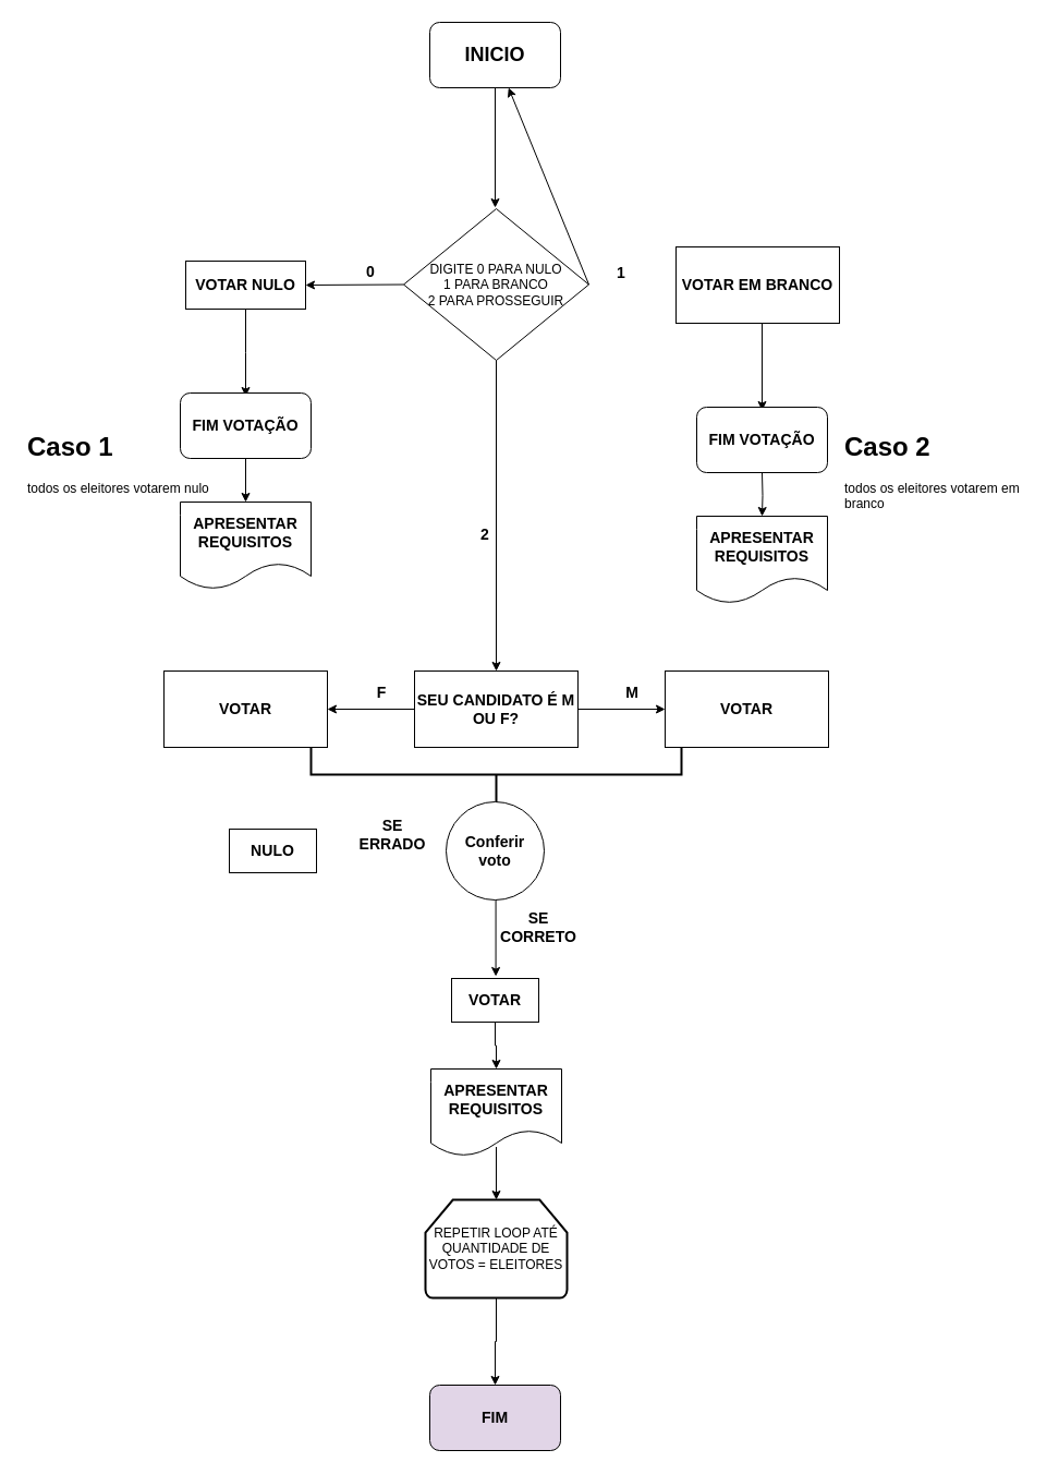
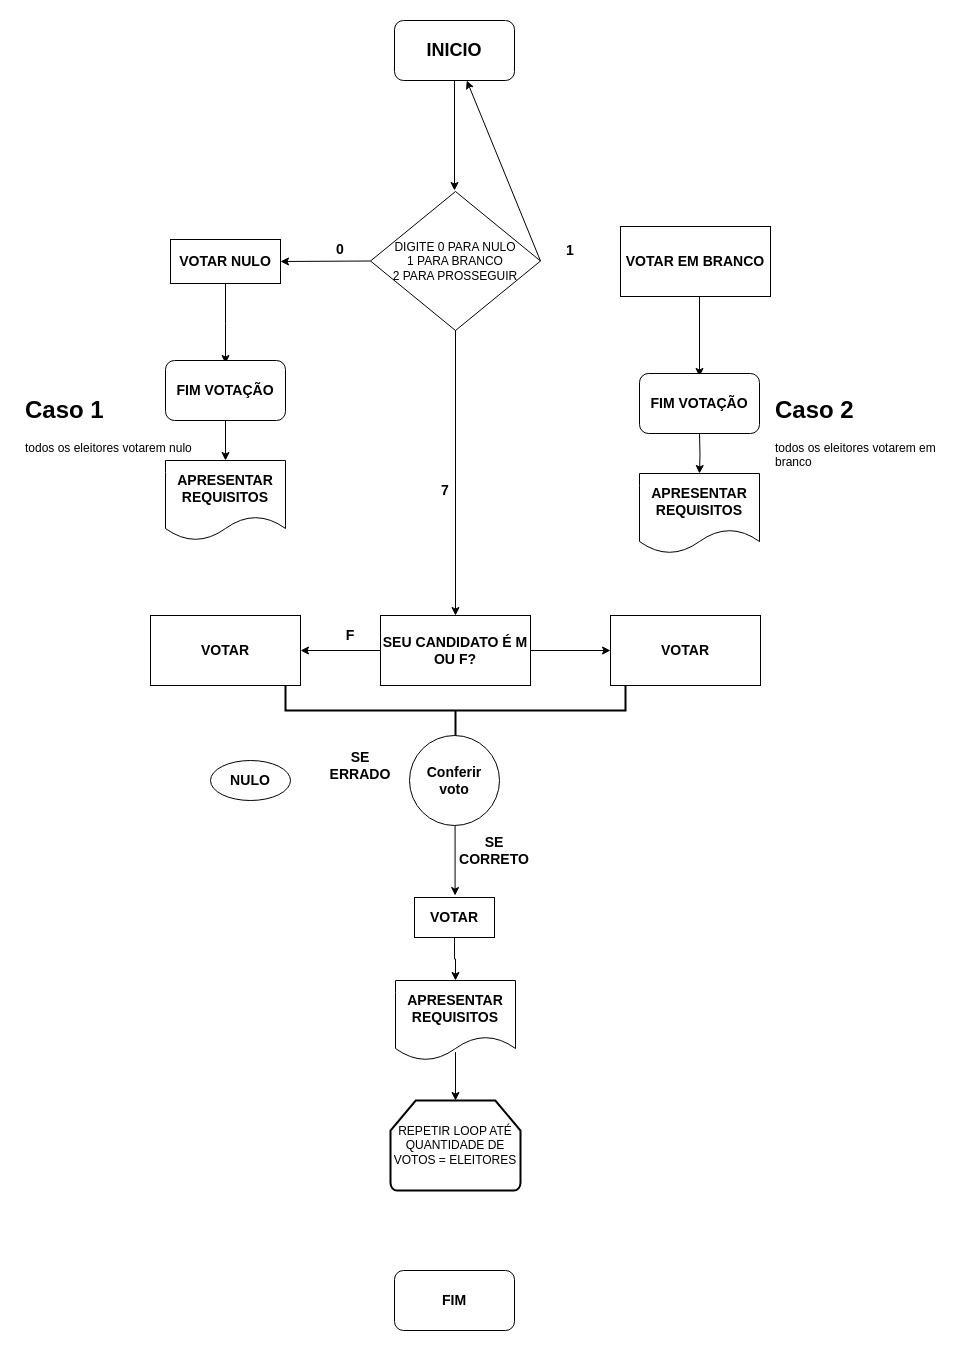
  <mxCell id="0" />
  <mxCell id="1" parent="0" />
  <mxCell id="2" value="" style="strokeWidth=2;html=1;shape=mxgraph.flowchart.annotation_2;align=left;labelPosition=right;pointerEvents=1;rounded=0;rotation=-90;" vertex="1" parent="1"><mxGeometry x="425" y="540" width="60" height="340" as="geometry" /></mxCell>
  <mxCell id="3" value="&lt;h2&gt;INICIO&lt;/h2&gt;" style="rounded=1;whiteSpace=wrap;html=1;" vertex="1" parent="1"><mxGeometry x="394" y="20" width="120" height="60" as="geometry" /></mxCell>
  <mxCell id="4" value="" style="endArrow=classic;html=1;exitX=0.5;exitY=1;exitDx=0;exitDy=0;" edge="1" parent="1" source="3"><mxGeometry width="50" height="50" relative="1" as="geometry"><mxPoint x="430" y="230" as="sourcePoint" /><mxPoint x="454" y="190" as="targetPoint" /></mxGeometry></mxCell>
  <mxCell id="5" value="DIGITE 0 PARA NULO&lt;br&gt;1 PARA BRANCO&lt;br&gt;2 PARA PROSSEGUIR" style="rhombus;whiteSpace=wrap;html=1;" vertex="1" parent="1"><mxGeometry x="370" y="191" width="170" height="139" as="geometry" /></mxCell>
  <mxCell id="6" value="" style="endArrow=classic;html=1;exitX=1;exitY=0.5;exitDx=0;exitDy=0;" edge="1" parent="1" source="5" target="3"><mxGeometry width="50" height="50" relative="1" as="geometry"><mxPoint x="580" y="290" as="sourcePoint" /><mxPoint x="600" y="260" as="targetPoint" /></mxGeometry></mxCell>
  <mxCell id="7" value="&lt;h3&gt;1&lt;/h3&gt;" style="text;html=1;strokeColor=none;fillColor=none;align=center;verticalAlign=middle;whiteSpace=wrap;rounded=0;" vertex="1" parent="1"><mxGeometry x="550" y="240" width="40" height="20" as="geometry" /></mxCell>
  <mxCell id="8" value="" style="endArrow=classic;html=1;exitX=0;exitY=0.5;exitDx=0;exitDy=0;" edge="1" parent="1" source="5"><mxGeometry width="50" height="50" relative="1" as="geometry"><mxPoint x="240" y="310" as="sourcePoint" /><mxPoint x="280" y="261" as="targetPoint" /></mxGeometry></mxCell>
  <mxCell id="9" value="" style="edgeStyle=orthogonalEdgeStyle;rounded=0;orthogonalLoop=1;jettySize=auto;html=1;" edge="1" parent="1" source="10"><mxGeometry relative="1" as="geometry"><mxPoint x="225" y="363" as="targetPoint" /></mxGeometry></mxCell>
  <mxCell id="10" value="&lt;h3&gt;VOTAR NULO&lt;br&gt;&lt;/h3&gt;" style="rounded=0;whiteSpace=wrap;html=1;" vertex="1" parent="1"><mxGeometry x="170" y="239" width="110" height="44" as="geometry" /></mxCell>
  <mxCell id="11" value="&lt;div&gt;&lt;h3&gt;0&lt;/h3&gt;&lt;/div&gt;" style="text;html=1;strokeColor=none;fillColor=none;align=center;verticalAlign=middle;whiteSpace=wrap;rounded=0;" vertex="1" parent="1"><mxGeometry x="320" y="239" width="40" height="20" as="geometry" /></mxCell>
  <mxCell id="12" value="&lt;h3&gt;VOTAR EM BRANCO&lt;/h3&gt;" style="rounded=0;whiteSpace=wrap;html=1;dropTarget=0;" vertex="1" parent="1"><mxGeometry x="620" y="226" width="150" height="70" as="geometry" /></mxCell>
  <mxCell id="13" value="" style="edgeStyle=orthogonalEdgeStyle;rounded=0;orthogonalLoop=1;jettySize=auto;html=1;entryX=1;entryY=0.5;entryDx=0;entryDy=0;" edge="1" parent="1" source="15" target="16"><mxGeometry relative="1" as="geometry" /></mxCell>
  <mxCell id="14" value="" style="edgeStyle=orthogonalEdgeStyle;rounded=0;orthogonalLoop=1;jettySize=auto;html=1;entryX=0;entryY=0.5;entryDx=0;entryDy=0;" edge="1" parent="1" source="15" target="19"><mxGeometry relative="1" as="geometry" /></mxCell>
  <mxCell id="15" value="&lt;h3&gt;SEU CANDIDATO É M OU F?&lt;/h3&gt;" style="rounded=0;whiteSpace=wrap;html=1;dropTarget=0;" vertex="1" parent="1"><mxGeometry x="380" y="615" width="150" height="70" as="geometry" /></mxCell>
  <mxCell id="16" value="&lt;h3&gt;VOTAR&lt;/h3&gt;" style="rounded=0;whiteSpace=wrap;html=1;dropTarget=0;" vertex="1" parent="1"><mxGeometry x="150" y="615" width="150" height="70" as="geometry" /></mxCell>
  <mxCell id="17" value="&lt;h3&gt;F&lt;/h3&gt;" style="text;html=1;strokeColor=none;fillColor=none;align=center;verticalAlign=middle;whiteSpace=wrap;rounded=0;" vertex="1" parent="1"><mxGeometry x="330" y="625" width="40" height="20" as="geometry" /></mxCell>
- <mxCell id="18" value="&lt;h3&gt;M&lt;/h3&gt;" style="text;html=1;strokeColor=none;fillColor=none;align=center;verticalAlign=middle;whiteSpace=wrap;rounded=0;" vertex="1" parent="1"><mxGeometry x="560" y="625" width="40" height="20" as="geometry" /></mxCell>
  <mxCell id="19" value="&lt;h3&gt;VOTAR&lt;/h3&gt;" style="rounded=0;whiteSpace=wrap;html=1;dropTarget=0;" vertex="1" parent="1"><mxGeometry x="610" y="615" width="150" height="70" as="geometry" /></mxCell>
- <mxCell id="20" value="&lt;h3&gt;2&lt;/h3&gt;" style="text;html=1;strokeColor=none;fillColor=none;align=center;verticalAlign=middle;whiteSpace=wrap;rounded=0;" vertex="1" parent="1"><mxGeometry x="425" y="480" width="40" height="20" as="geometry" /></mxCell>
- <mxCell id="21" value="" style="edgeStyle=orthogonalEdgeStyle;rounded=0;orthogonalLoop=1;jettySize=auto;html=1;" edge="1" parent="1" source="22" target="42"><mxGeometry relative="1" as="geometry" /></mxCell>
+ <mxCell id="20" value="&lt;h3&gt;7&lt;/h3&gt;" style="text;html=1;strokeColor=none;fillColor=none;align=center;verticalAlign=middle;whiteSpace=wrap;rounded=0;" vertex="1" parent="1"><mxGeometry x="425" y="480" width="40" height="20" as="geometry" /></mxCell>
  <mxCell id="22" value="REPETIR LOOP ATÉ QUANTIDADE DE VOTOS = ELEITORES" style="strokeWidth=2;html=1;shape=mxgraph.flowchart.loop_limit;whiteSpace=wrap;rounded=0;" vertex="1" parent="1"><mxGeometry x="390" y="1100" width="130" height="90" as="geometry" /></mxCell>
  <mxCell id="23" value="&lt;h3&gt;Conferir voto&lt;/h3&gt;" style="ellipse;whiteSpace=wrap;html=1;aspect=fixed;rounded=0;" vertex="1" parent="1"><mxGeometry x="409" y="735" width="90" height="90" as="geometry" /></mxCell>
- <mxCell id="24" value="&lt;h3&gt;NULO&lt;/h3&gt;" style="rounded=0;whiteSpace=wrap;html=1;dropTarget=0;" vertex="1" parent="1"><mxGeometry x="210" y="760" width="80" height="40" as="geometry" /></mxCell>
+ <mxCell id="24" value="&lt;h3&gt;NULO&lt;/h3&gt;" style="ellipse;whiteSpace=wrap;html=1;dropTarget=0;" vertex="1" parent="1"><mxGeometry x="210" y="760" width="80" height="40" as="geometry" /></mxCell>
  <mxCell id="25" value="&lt;div&gt;&lt;h3&gt;SE ERRADO&lt;/h3&gt;&lt;/div&gt;" style="text;html=1;strokeColor=none;fillColor=none;align=center;verticalAlign=middle;whiteSpace=wrap;rounded=0;" vertex="1" parent="1"><mxGeometry x="340" y="755" width="40" height="20" as="geometry" /></mxCell>
  <mxCell id="26" value="" style="edgeStyle=orthogonalEdgeStyle;rounded=0;orthogonalLoop=1;jettySize=auto;html=1;" edge="1" parent="1" source="27" target="40"><mxGeometry relative="1" as="geometry" /></mxCell>
  <mxCell id="27" value="&lt;h3&gt;VOTAR&lt;/h3&gt;" style="rounded=0;whiteSpace=wrap;html=1;dropTarget=0;" vertex="1" parent="1"><mxGeometry x="414" y="897" width="80" height="40" as="geometry" /></mxCell>
  <mxCell id="28" value="&lt;h3&gt;SE CORRETO&lt;/h3&gt;" style="text;html=1;strokeColor=none;fillColor=none;align=center;verticalAlign=middle;whiteSpace=wrap;rounded=0;" vertex="1" parent="1"><mxGeometry x="474" y="840" width="40" height="20" as="geometry" /></mxCell>
  <mxCell id="29" value="" style="edgeStyle=orthogonalEdgeStyle;rounded=0;orthogonalLoop=1;jettySize=auto;html=1;" edge="1" parent="1" source="30" target="35"><mxGeometry relative="1" as="geometry" /></mxCell>
  <mxCell id="30" value="&lt;h3&gt;FIM VOTAÇÃO&lt;/h3&gt;" style="rounded=1;whiteSpace=wrap;html=1;" vertex="1" parent="1"><mxGeometry x="165" y="360" width="120" height="60" as="geometry" /></mxCell>
  <mxCell id="31" value="" style="edgeStyle=orthogonalEdgeStyle;rounded=0;orthogonalLoop=1;jettySize=auto;html=1;" edge="1" parent="1"><mxGeometry relative="1" as="geometry"><mxPoint x="699" y="296" as="sourcePoint" /><mxPoint x="699" y="376" as="targetPoint" /></mxGeometry></mxCell>
  <mxCell id="32" value="&lt;h3&gt;FIM VOTAÇÃO&lt;/h3&gt;" style="rounded=1;whiteSpace=wrap;html=1;" vertex="1" parent="1"><mxGeometry x="639" y="373" width="120" height="60" as="geometry" /></mxCell>
  <mxCell id="33" value="" style="endArrow=classic;html=1;entryX=0.5;entryY=0;entryDx=0;entryDy=0;exitX=0.5;exitY=1;exitDx=0;exitDy=0;" edge="1" parent="1" source="5" target="15"><mxGeometry width="50" height="50" relative="1" as="geometry"><mxPoint x="453" y="450" as="sourcePoint" /><mxPoint x="503" y="400" as="targetPoint" /></mxGeometry></mxCell>
  <mxCell id="34" value="&lt;h1&gt;Caso 1&lt;br&gt;&lt;/h1&gt;&lt;p&gt;todos os eleitores votarem nulo&lt;br&gt;&lt;/p&gt;" style="text;html=1;strokeColor=none;fillColor=none;spacing=5;spacingTop=-20;whiteSpace=wrap;overflow=hidden;rounded=0;" vertex="1" parent="1"><mxGeometry x="20" y="390" width="180" height="90" as="geometry" /></mxCell>
  <mxCell id="35" value="&lt;h3&gt;APRESENTAR REQUISITOS&lt;/h3&gt;" style="shape=document;whiteSpace=wrap;html=1;boundedLbl=1;rounded=0;" vertex="1" parent="1"><mxGeometry x="165" y="460" width="120" height="80" as="geometry" /></mxCell>
  <mxCell id="36" value="" style="edgeStyle=orthogonalEdgeStyle;rounded=0;orthogonalLoop=1;jettySize=auto;html=1;" edge="1" parent="1" target="37"><mxGeometry relative="1" as="geometry"><mxPoint x="699" y="433" as="sourcePoint" /></mxGeometry></mxCell>
  <mxCell id="37" value="&lt;h3&gt;APRESENTAR REQUISITOS&lt;/h3&gt;" style="shape=document;whiteSpace=wrap;html=1;boundedLbl=1;rounded=0;" vertex="1" parent="1"><mxGeometry x="639" y="473" width="120" height="80" as="geometry" /></mxCell>
  <mxCell id="38" value="" style="endArrow=classic;html=1;" edge="1" parent="1"><mxGeometry width="50" height="50" relative="1" as="geometry"><mxPoint x="454.58" y="825" as="sourcePoint" /><mxPoint x="454.58" y="895" as="targetPoint" /></mxGeometry></mxCell>
  <mxCell id="39" value="" style="edgeStyle=orthogonalEdgeStyle;rounded=0;orthogonalLoop=1;jettySize=auto;html=1;exitX=0.5;exitY=0.894;exitDx=0;exitDy=0;exitPerimeter=0;" edge="1" parent="1" source="40" target="22"><mxGeometry relative="1" as="geometry" /></mxCell>
  <mxCell id="40" value="&lt;h3&gt;APRESENTAR REQUISITOS&lt;/h3&gt;" style="shape=document;whiteSpace=wrap;html=1;boundedLbl=1;rounded=0;" vertex="1" parent="1"><mxGeometry x="395" y="980" width="120" height="80" as="geometry" /></mxCell>
  <mxCell id="41" value="&lt;h1&gt;Caso 2&lt;br&gt;&lt;/h1&gt;&lt;p&gt;todos os eleitores votarem em branco&lt;br&gt;&lt;/p&gt;" style="text;html=1;strokeColor=none;fillColor=none;spacing=5;spacingTop=-20;whiteSpace=wrap;overflow=hidden;rounded=0;" vertex="1" parent="1"><mxGeometry x="770" y="390" width="180" height="90" as="geometry" /></mxCell>
- <mxCell id="42" value="&lt;h3&gt;FIM&lt;/h3&gt;" style="rounded=1;whiteSpace=wrap;html=1;fillColor=#e1d5e7;" vertex="1" parent="1"><mxGeometry x="394" y="1270" width="120" height="60" as="geometry" /></mxCell>
+ <mxCell id="42" value="&lt;h3&gt;FIM&lt;/h3&gt;" style="rounded=1;whiteSpace=wrap;html=1;" vertex="1" parent="1"><mxGeometry x="394" y="1270" width="120" height="60" as="geometry" /></mxCell>
